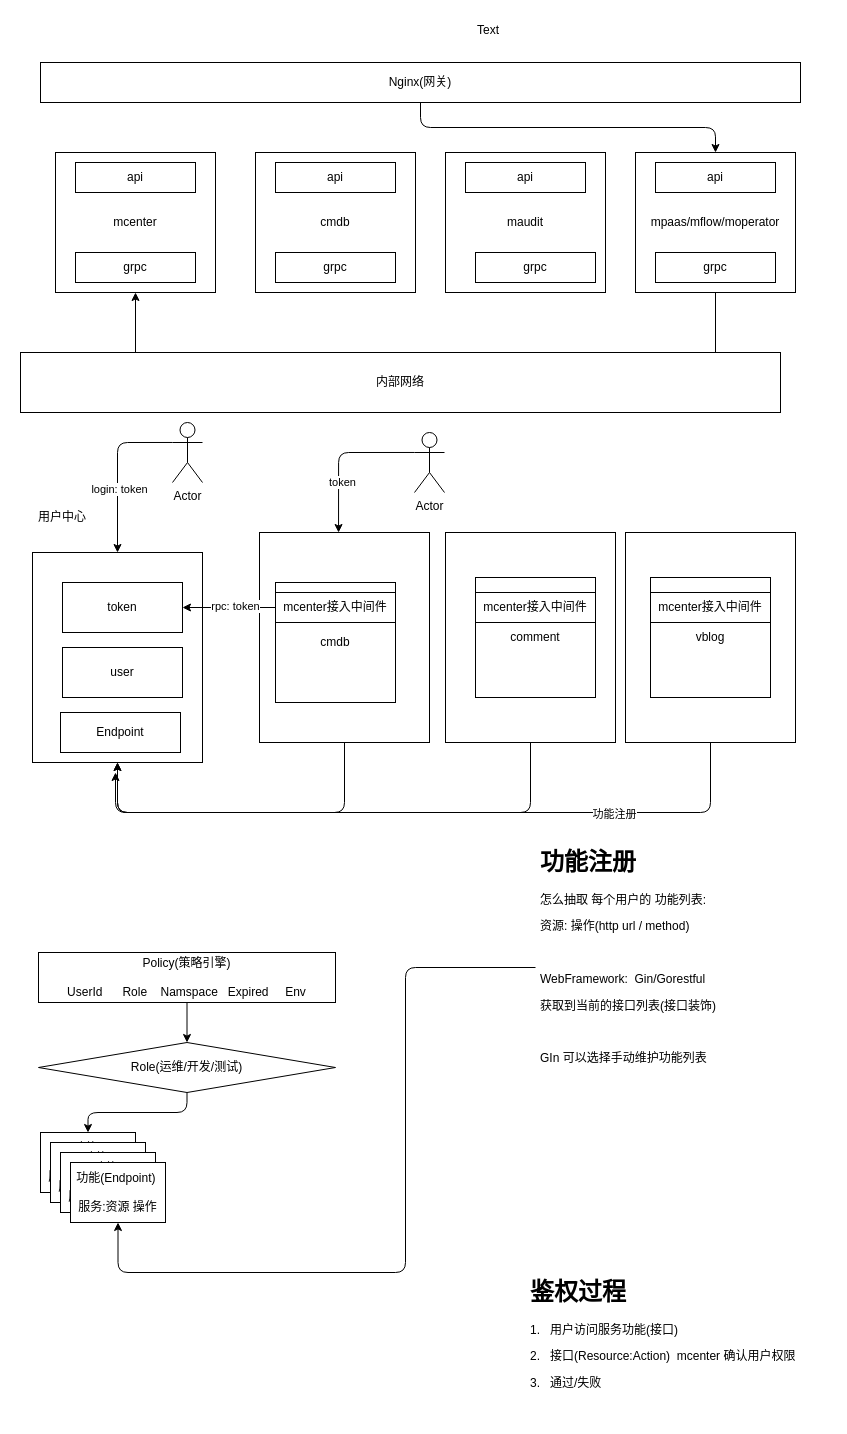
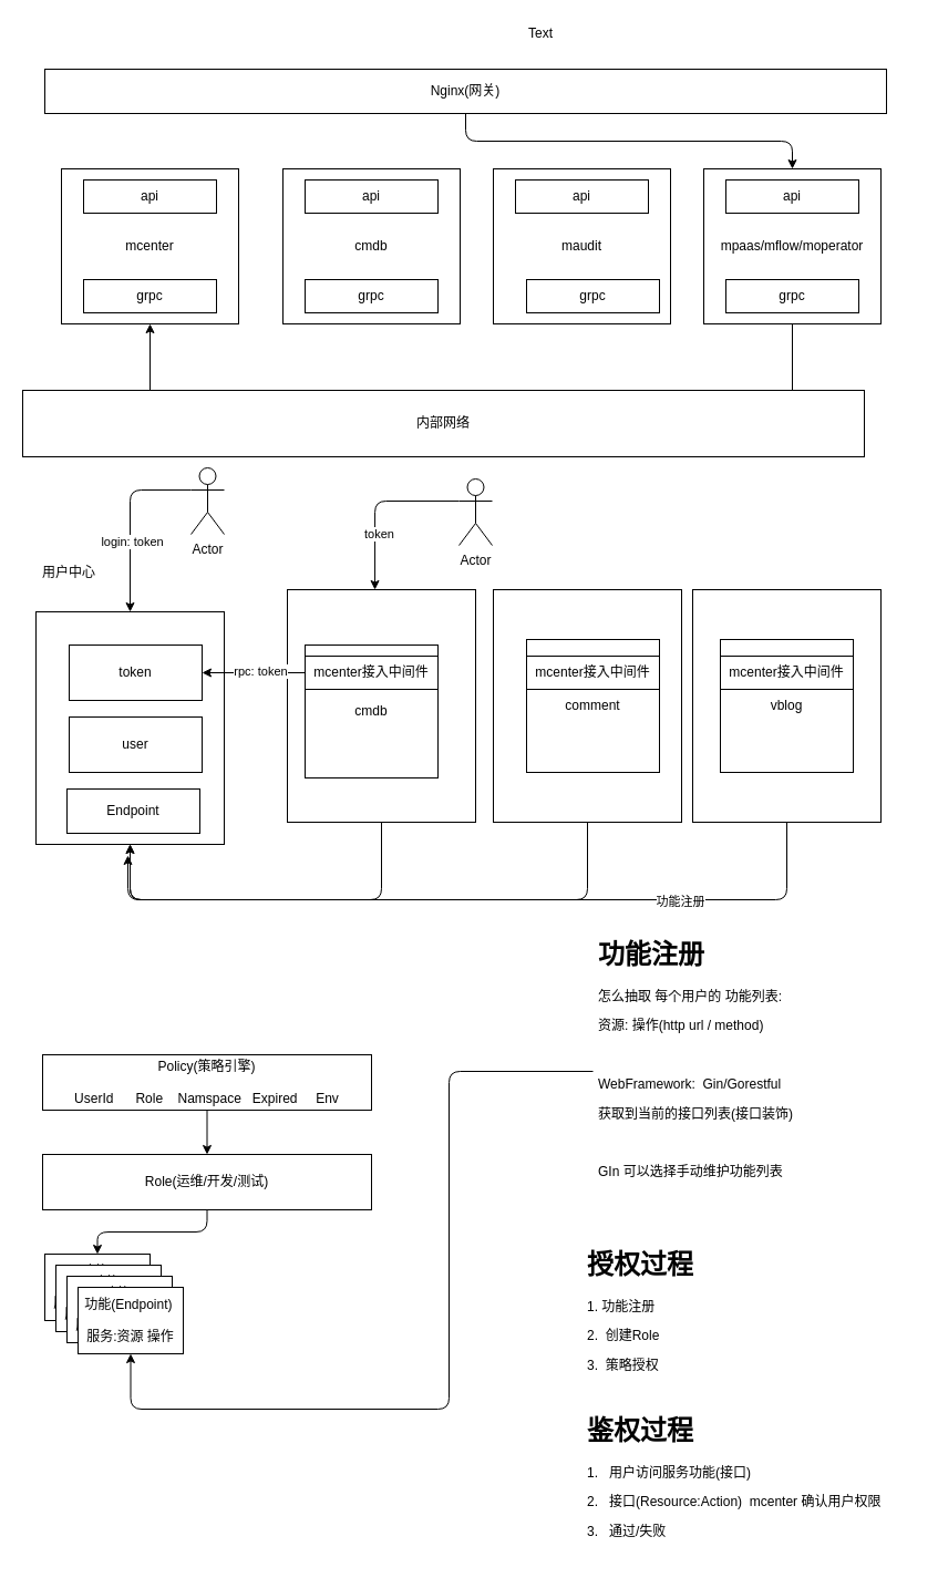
  <mxCell id="0" />
  <mxCell id="1" parent="0" />
  <mxCell id="2" style="edgeStyle=orthogonalEdgeStyle;html=1;exitX=0.5;exitY=1;exitDx=0;exitDy=0;" parent="1" source="4" edge="1"><mxGeometry relative="1" as="geometry"><mxPoint x="115" y="772" as="targetPoint" /><Array as="points"><mxPoint x="710" y="812" /><mxPoint x="115" y="812" /></Array></mxGeometry></mxCell>
  <mxCell id="3" value="功能注册" style="edgeLabel;html=1;align=center;verticalAlign=middle;resizable=0;points=[];" parent="2" vertex="1" connectable="0"><mxGeometry x="-0.526" y="1" relative="1" as="geometry"><mxPoint as="offset" /></mxGeometry></mxCell>
  <mxCell id="4" value="vblog" style="rounded=0;whiteSpace=wrap;html=1;" parent="1" vertex="1"><mxGeometry x="625" y="532" width="170" height="210" as="geometry" /></mxCell>
  <mxCell id="5" style="edgeStyle=orthogonalEdgeStyle;html=1;exitX=0.5;exitY=1;exitDx=0;exitDy=0;entryX=0.5;entryY=1;entryDx=0;entryDy=0;" parent="1" source="6" target="25" edge="1"><mxGeometry relative="1" as="geometry"><Array as="points"><mxPoint x="530" y="812" /><mxPoint x="117" y="812" /></Array></mxGeometry></mxCell>
  <mxCell id="6" value="vblog" style="rounded=0;whiteSpace=wrap;html=1;" parent="1" vertex="1"><mxGeometry x="445" y="532" width="170" height="210" as="geometry" /></mxCell>
  <mxCell id="7" style="edgeStyle=orthogonalEdgeStyle;html=1;exitX=0.5;exitY=1;exitDx=0;exitDy=0;entryX=0.5;entryY=1;entryDx=0;entryDy=0;" parent="1" source="8" target="25" edge="1"><mxGeometry relative="1" as="geometry"><Array as="points"><mxPoint x="344" y="812" /><mxPoint x="117" y="812" /></Array></mxGeometry></mxCell>
  <mxCell id="8" value="vblog" style="rounded=0;whiteSpace=wrap;html=1;" parent="1" vertex="1"><mxGeometry x="259" y="532" width="170" height="210" as="geometry" /></mxCell>
  <mxCell id="9" value="mcenter" style="rounded=0;whiteSpace=wrap;html=1;" parent="1" vertex="1"><mxGeometry x="55" y="152" width="160" height="140" as="geometry" /></mxCell>
  <mxCell id="10" value="cmdb" style="rounded=0;whiteSpace=wrap;html=1;" parent="1" vertex="1"><mxGeometry x="255" y="152" width="160" height="140" as="geometry" /></mxCell>
  <mxCell id="11" value="maudit" style="rounded=0;whiteSpace=wrap;html=1;" parent="1" vertex="1"><mxGeometry x="445" y="152" width="160" height="140" as="geometry" /></mxCell>
  <mxCell id="12" style="edgeStyle=orthogonalEdgeStyle;html=1;exitX=0.5;exitY=1;exitDx=0;exitDy=0;entryX=0.5;entryY=1;entryDx=0;entryDy=0;" parent="1" source="13" target="9" edge="1"><mxGeometry relative="1" as="geometry"><Array as="points"><mxPoint x="715" y="392" /><mxPoint x="135" y="392" /></Array></mxGeometry></mxCell>
  <mxCell id="13" value="mpaas/mflow/moperator" style="rounded=0;whiteSpace=wrap;html=1;" parent="1" vertex="1"><mxGeometry x="635" y="152" width="160" height="140" as="geometry" /></mxCell>
  <mxCell id="14" value="api" style="rounded=0;whiteSpace=wrap;html=1;" parent="1" vertex="1"><mxGeometry x="75" y="162" width="120" height="30" as="geometry" /></mxCell>
  <mxCell id="15" value="api" style="rounded=0;whiteSpace=wrap;html=1;" parent="1" vertex="1"><mxGeometry x="275" y="162" width="120" height="30" as="geometry" /></mxCell>
  <mxCell id="16" value="api" style="rounded=0;whiteSpace=wrap;html=1;" parent="1" vertex="1"><mxGeometry x="465" y="162" width="120" height="30" as="geometry" /></mxCell>
  <mxCell id="17" value="api" style="rounded=0;whiteSpace=wrap;html=1;" parent="1" vertex="1"><mxGeometry x="655" y="162" width="120" height="30" as="geometry" /></mxCell>
  <mxCell id="18" value="grpc" style="rounded=0;whiteSpace=wrap;html=1;" parent="1" vertex="1"><mxGeometry x="75" y="252" width="120" height="30" as="geometry" /></mxCell>
  <mxCell id="19" value="grpc" style="rounded=0;whiteSpace=wrap;html=1;" parent="1" vertex="1"><mxGeometry x="275" y="252" width="120" height="30" as="geometry" /></mxCell>
  <mxCell id="20" value="grpc" style="rounded=0;whiteSpace=wrap;html=1;" parent="1" vertex="1"><mxGeometry x="475" y="252" width="120" height="30" as="geometry" /></mxCell>
  <mxCell id="21" value="grpc" style="rounded=0;whiteSpace=wrap;html=1;" parent="1" vertex="1"><mxGeometry x="655" y="252" width="120" height="30" as="geometry" /></mxCell>
  <mxCell id="22" value="内部网络" style="rounded=0;whiteSpace=wrap;html=1;" parent="1" vertex="1"><mxGeometry x="20" y="352" width="760" height="60" as="geometry" /></mxCell>
  <mxCell id="23" style="edgeStyle=orthogonalEdgeStyle;html=1;exitX=0.5;exitY=1;exitDx=0;exitDy=0;entryX=0.5;entryY=0;entryDx=0;entryDy=0;" parent="1" source="24" target="13" edge="1"><mxGeometry relative="1" as="geometry" /></mxCell>
  <mxCell id="24" value="Nginx(网关)" style="rounded=0;whiteSpace=wrap;html=1;" parent="1" vertex="1"><mxGeometry x="40" y="62" width="760" height="40" as="geometry" /></mxCell>
  <mxCell id="25" value="vblog" style="rounded=0;whiteSpace=wrap;html=1;" parent="1" vertex="1"><mxGeometry x="32" y="552" width="170" height="210" as="geometry" /></mxCell>
  <mxCell id="26" value="user" style="rounded=0;whiteSpace=wrap;html=1;" parent="1" vertex="1"><mxGeometry x="62" y="647" width="120" height="50" as="geometry" /></mxCell>
  <mxCell id="27" value="token" style="rounded=0;whiteSpace=wrap;html=1;" parent="1" vertex="1"><mxGeometry x="62" y="582" width="120" height="50" as="geometry" /></mxCell>
  <mxCell id="28" value="cmdb" style="rounded=0;whiteSpace=wrap;html=1;" parent="1" vertex="1"><mxGeometry x="275" y="582" width="120" height="120" as="geometry" /></mxCell>
  <mxCell id="29" value="comment" style="rounded=0;whiteSpace=wrap;html=1;" parent="1" vertex="1"><mxGeometry x="475" y="577" width="120" height="120" as="geometry" /></mxCell>
  <mxCell id="30" style="edgeStyle=orthogonalEdgeStyle;html=1;exitX=0;exitY=0.5;exitDx=0;exitDy=0;entryX=1;entryY=0.5;entryDx=0;entryDy=0;" parent="1" source="32" target="27" edge="1"><mxGeometry relative="1" as="geometry" /></mxCell>
  <mxCell id="31" value="rpc: token" style="edgeLabel;html=1;align=center;verticalAlign=middle;resizable=0;points=[];" parent="30" vertex="1" connectable="0"><mxGeometry x="-0.12" y="-2" relative="1" as="geometry"><mxPoint as="offset" /></mxGeometry></mxCell>
  <mxCell id="32" value="mcenter接入中间件" style="rounded=0;whiteSpace=wrap;html=1;" parent="1" vertex="1"><mxGeometry x="275" y="592" width="120" height="30" as="geometry" /></mxCell>
  <mxCell id="33" style="edgeStyle=orthogonalEdgeStyle;html=1;exitX=0;exitY=0.333;exitDx=0;exitDy=0;exitPerimeter=0;entryX=0.5;entryY=0;entryDx=0;entryDy=0;" parent="1" source="35" target="25" edge="1"><mxGeometry relative="1" as="geometry" /></mxCell>
  <mxCell id="34" value="login: token" style="edgeLabel;html=1;align=center;verticalAlign=middle;resizable=0;points=[];" parent="33" vertex="1" connectable="0"><mxGeometry x="0.241" y="1" relative="1" as="geometry"><mxPoint as="offset" /></mxGeometry></mxCell>
  <mxCell id="35" value="Actor" style="shape=umlActor;verticalLabelPosition=bottom;verticalAlign=top;html=1;outlineConnect=0;" parent="1" vertex="1"><mxGeometry x="172" y="422" width="30" height="60" as="geometry" /></mxCell>
  <mxCell id="36" value="mcenter接入中间件" style="rounded=0;whiteSpace=wrap;html=1;" parent="1" vertex="1"><mxGeometry x="475" y="592" width="120" height="30" as="geometry" /></mxCell>
  <mxCell id="37" value="vblog" style="rounded=0;whiteSpace=wrap;html=1;" parent="1" vertex="1"><mxGeometry x="650" y="577" width="120" height="120" as="geometry" /></mxCell>
  <mxCell id="38" value="mcenter接入中间件" style="rounded=0;whiteSpace=wrap;html=1;" parent="1" vertex="1"><mxGeometry x="650" y="592" width="120" height="30" as="geometry" /></mxCell>
  <mxCell id="39" value="用户中心" style="text;html=1;strokeColor=none;fillColor=none;align=center;verticalAlign=middle;whiteSpace=wrap;rounded=0;" parent="1" vertex="1"><mxGeometry x="32" y="502" width="60" height="30" as="geometry" /></mxCell>
  <mxCell id="40" style="edgeStyle=orthogonalEdgeStyle;html=1;exitX=0;exitY=0.333;exitDx=0;exitDy=0;exitPerimeter=0;entryX=0.465;entryY=0;entryDx=0;entryDy=0;entryPerimeter=0;" parent="1" source="42" target="8" edge="1"><mxGeometry relative="1" as="geometry" /></mxCell>
  <mxCell id="41" value="token" style="edgeLabel;html=1;align=center;verticalAlign=middle;resizable=0;points=[];" parent="40" vertex="1" connectable="0"><mxGeometry x="0.346" y="3" relative="1" as="geometry"><mxPoint as="offset" /></mxGeometry></mxCell>
  <mxCell id="42" value="Actor" style="shape=umlActor;verticalLabelPosition=bottom;verticalAlign=top;html=1;outlineConnect=0;" parent="1" vertex="1"><mxGeometry x="414" y="432" width="30" height="60" as="geometry" /></mxCell>
  <mxCell id="43" style="edgeStyle=orthogonalEdgeStyle;html=1;exitX=0.5;exitY=1;exitDx=0;exitDy=0;entryX=0.5;entryY=0;entryDx=0;entryDy=0;" parent="1" source="44" target="47" edge="1"><mxGeometry relative="1" as="geometry" /></mxCell>
- <mxCell id="44" value="Role(运维/开发/测试)" style="rhombus;whiteSpace=wrap;html=1;" parent="1" vertex="1"><mxGeometry x="38" y="1042" width="297" height="50" as="geometry" /></mxCell>
+ <mxCell id="44" value="Role(运维/开发/测试)" style="rounded=0;whiteSpace=wrap;html=1;" parent="1" vertex="1"><mxGeometry x="38" y="1042" width="297" height="50" as="geometry" /></mxCell>
  <mxCell id="45" style="edgeStyle=orthogonalEdgeStyle;html=1;exitX=0.5;exitY=1;exitDx=0;exitDy=0;" parent="1" source="46" target="44" edge="1"><mxGeometry relative="1" as="geometry" /></mxCell>
  <mxCell id="46" value="Policy(策略引擎)&lt;br&gt;&lt;br&gt;UserId&amp;nbsp; &amp;nbsp; &amp;nbsp; Role&amp;nbsp; &amp;nbsp; Namspace&amp;nbsp; &amp;nbsp;Expired&amp;nbsp; &amp;nbsp; &amp;nbsp;Env" style="rounded=0;whiteSpace=wrap;html=1;" parent="1" vertex="1"><mxGeometry x="38" y="952" width="297" height="50" as="geometry" /></mxCell>
  <mxCell id="47" value="功能&amp;nbsp;&lt;br&gt;&lt;br&gt;服务:资源 操作" style="rounded=0;whiteSpace=wrap;html=1;" parent="1" vertex="1"><mxGeometry x="40" y="1132" width="95" height="60" as="geometry" /></mxCell>
  <mxCell id="48" value="功能&amp;nbsp;&lt;br&gt;&lt;br&gt;服务:资源 操作" style="rounded=0;whiteSpace=wrap;html=1;" parent="1" vertex="1"><mxGeometry x="50" y="1142" width="95" height="60" as="geometry" /></mxCell>
  <mxCell id="49" value="功能&amp;nbsp;&lt;br&gt;&lt;br&gt;服务:资源 操作" style="rounded=0;whiteSpace=wrap;html=1;" parent="1" vertex="1"><mxGeometry x="60" y="1152" width="95" height="60" as="geometry" /></mxCell>
  <mxCell id="50" value="功能(Endpoint)&amp;nbsp;&lt;br&gt;&lt;br&gt;服务:资源 操作" style="rounded=0;whiteSpace=wrap;html=1;" parent="1" vertex="1"><mxGeometry x="70" y="1162" width="95" height="60" as="geometry" /></mxCell>
  <mxCell id="51" value="Endpoint" style="rounded=0;whiteSpace=wrap;html=1;" parent="1" vertex="1"><mxGeometry x="60" y="712" width="120" height="40" as="geometry" /></mxCell>
  <mxCell id="52" style="edgeStyle=orthogonalEdgeStyle;html=1;exitX=0;exitY=0.5;exitDx=0;exitDy=0;entryX=0.5;entryY=1;entryDx=0;entryDy=0;" parent="1" source="53" target="50" edge="1"><mxGeometry relative="1" as="geometry"><Array as="points"><mxPoint x="405" y="967" /><mxPoint x="405" y="1272" /><mxPoint x="118" y="1272" /></Array></mxGeometry></mxCell>
  <mxCell id="53" value="&lt;h1&gt;功能注册&lt;/h1&gt;&lt;p&gt;怎么抽取 每个用户的 功能列表:&lt;/p&gt;&lt;p&gt;资源: 操作(http url / method)&lt;/p&gt;&lt;p&gt;&lt;br&gt;&lt;/p&gt;&lt;p&gt;WebFramework:&amp;nbsp; Gin/Gorestful&lt;/p&gt;&lt;p&gt;获取到当前的接口列表(接口装饰)&lt;/p&gt;&lt;p&gt;&lt;br&gt;&lt;/p&gt;&lt;p&gt;GIn 可以选择手动维护功能列表&lt;/p&gt;" style="text;html=1;strokeColor=none;fillColor=none;spacing=5;spacingTop=-20;whiteSpace=wrap;overflow=hidden;rounded=0;" parent="1" vertex="1"><mxGeometry x="535" y="842" width="190" height="250" as="geometry" /></mxCell>
+ <mxCell id="54" value="&lt;h1&gt;授权过程&lt;/h1&gt;&lt;p&gt;1. 功能注册&lt;/p&gt;&lt;p&gt;2.&amp;nbsp; 创建Role&lt;/p&gt;&lt;p&gt;3.&amp;nbsp; 策略授权&lt;/p&gt;" style="text;html=1;strokeColor=none;fillColor=none;spacing=5;spacingTop=-20;whiteSpace=wrap;overflow=hidden;rounded=0;" parent="1" vertex="1"><mxGeometry x="525" y="1122" width="190" height="140" as="geometry" /></mxCell>
  <mxCell id="55" value="&lt;h1&gt;鉴权过程&lt;/h1&gt;&lt;p&gt;1.&amp;nbsp; &amp;nbsp;用户访问服务功能(接口)&lt;/p&gt;&lt;p&gt;2.&amp;nbsp; &amp;nbsp;接口(Resource:Action)&amp;nbsp; mcenter 确认用户权限&lt;/p&gt;&lt;p&gt;3.&amp;nbsp; &amp;nbsp;通过/失败&lt;/p&gt;" style="text;html=1;strokeColor=none;fillColor=none;spacing=5;spacingTop=-20;whiteSpace=wrap;overflow=hidden;rounded=0;" parent="1" vertex="1"><mxGeometry x="525" y="1272" width="300" height="140" as="geometry" /></mxCell>
  <mxCell id="56" value="Text" style="text;html=1;resizable=0;points=[];autosize=1;align=left;verticalAlign=top;spacingTop=-4;" vertex="1" parent="1"><mxGeometry x="475" y="20" width="40" height="20" as="geometry" /></mxCell>
